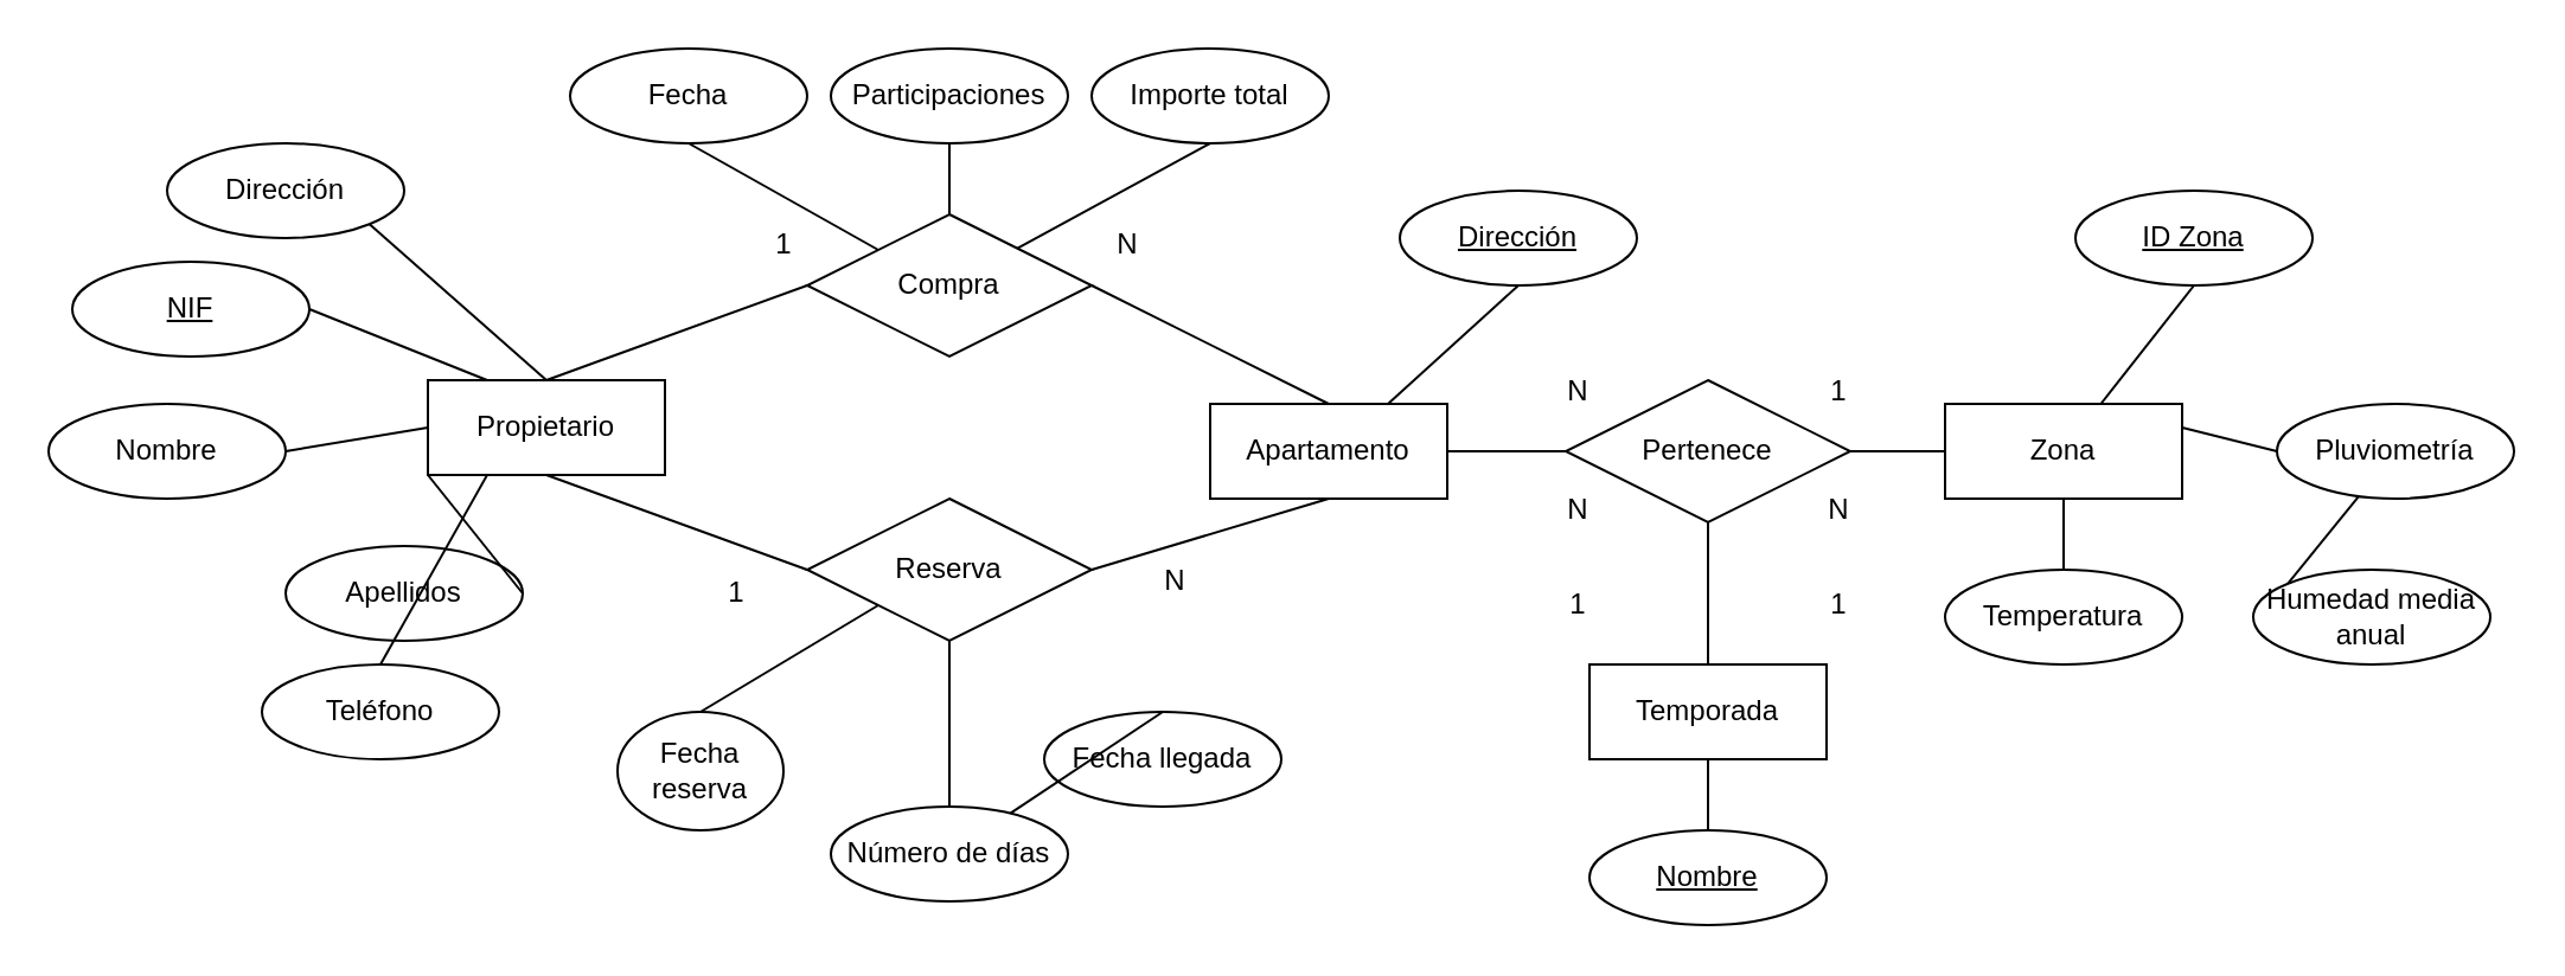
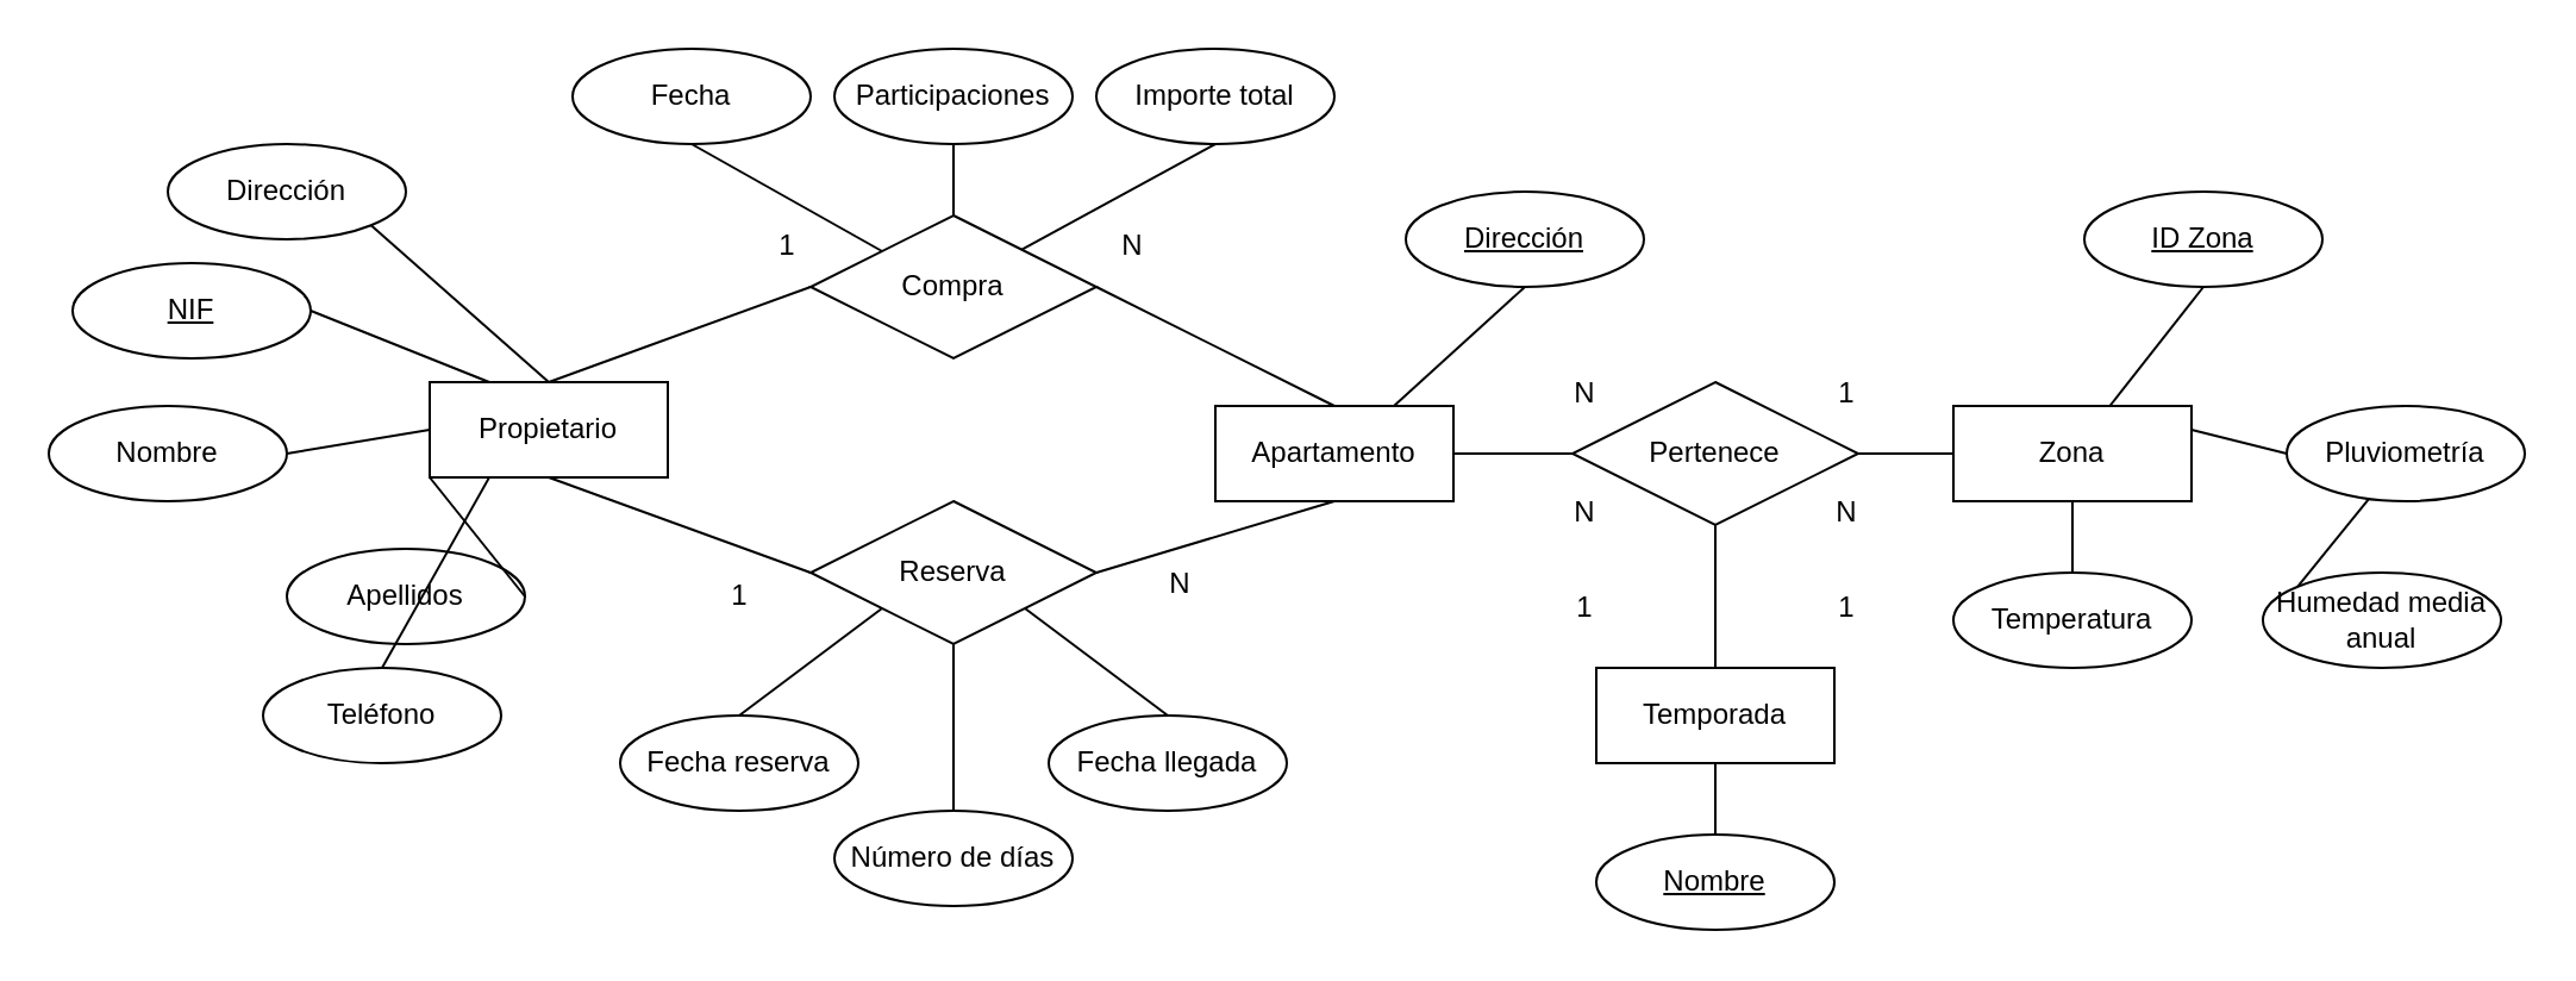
  <mxCell id="0" />
  <mxCell id="1" parent="0" />
  <mxCell id="2" value="Apartamento" style="whiteSpace=wrap;html=1;align=center;" vertex="1" parent="1"><mxGeometry x="510" y="170" width="100" height="40" as="geometry" /></mxCell>
  <mxCell id="3" value="Zona" style="whiteSpace=wrap;html=1;align=center;" vertex="1" parent="1"><mxGeometry x="820" y="170" width="100" height="40" as="geometry" /></mxCell>
  <mxCell id="4" value="Propietario" style="whiteSpace=wrap;html=1;align=center;" vertex="1" parent="1"><mxGeometry x="180" y="160" width="100" height="40" as="geometry" /></mxCell>
  <mxCell id="5" value="Compra" style="shape=rhombus;perimeter=rhombusPerimeter;whiteSpace=wrap;html=1;align=center;" vertex="1" parent="1"><mxGeometry x="340" y="90" width="120" height="60" as="geometry" /></mxCell>
  <mxCell id="6" value="Fecha" style="ellipse;whiteSpace=wrap;html=1;align=center;" vertex="1" parent="1"><mxGeometry x="240" y="20" width="100" height="40" as="geometry" /></mxCell>
  <mxCell id="7" value="Importe total" style="ellipse;whiteSpace=wrap;html=1;align=center;" vertex="1" parent="1"><mxGeometry x="460" y="20" width="100" height="40" as="geometry" /></mxCell>
  <mxCell id="8" value="Reserva" style="shape=rhombus;perimeter=rhombusPerimeter;whiteSpace=wrap;html=1;align=center;" vertex="1" parent="1"><mxGeometry x="340" y="210" width="120" height="60" as="geometry" /></mxCell>
- <mxCell id="9" value="Fecha reserva" style="ellipse;whiteSpace=wrap;html=1;align=center;" vertex="1" parent="1"><mxGeometry x="260" y="300" width="70" height="50" as="geometry" /></mxCell>
+ <mxCell id="9" value="Fecha reserva" style="ellipse;whiteSpace=wrap;html=1;align=center;" vertex="1" parent="1"><mxGeometry x="260" y="300" width="100" height="40" as="geometry" /></mxCell>
  <mxCell id="10" value="Fecha llegada" style="ellipse;whiteSpace=wrap;html=1;align=center;" vertex="1" parent="1"><mxGeometry x="440" y="300" width="100" height="40" as="geometry" /></mxCell>
  <mxCell id="11" value="Número de días" style="ellipse;whiteSpace=wrap;html=1;align=center;" vertex="1" parent="1"><mxGeometry x="350" y="340" width="100" height="40" as="geometry" /></mxCell>
  <mxCell id="12" value="Pertenece" style="shape=rhombus;perimeter=rhombusPerimeter;whiteSpace=wrap;html=1;align=center;" vertex="1" parent="1"><mxGeometry x="660" y="160" width="120" height="60" as="geometry" /></mxCell>
  <mxCell id="13" value="Temporada" style="whiteSpace=wrap;html=1;align=center;" vertex="1" parent="1"><mxGeometry x="670" y="280" width="100" height="40" as="geometry" /></mxCell>
  <mxCell id="14" value="" style="endArrow=none;html=1;rounded=0;entryX=0.5;entryY=0;entryDx=0;entryDy=0;exitX=0;exitY=0.5;exitDx=0;exitDy=0;" edge="1" parent="1" source="5" target="4"><mxGeometry width="50" height="50" relative="1" as="geometry"><mxPoint x="550" y="340" as="sourcePoint" /><mxPoint x="600" y="290" as="targetPoint" /></mxGeometry></mxCell>
  <mxCell id="15" value="" style="endArrow=none;html=1;rounded=0;entryX=0.5;entryY=1;entryDx=0;entryDy=0;exitX=0;exitY=0.5;exitDx=0;exitDy=0;" edge="1" parent="1" source="8" target="4"><mxGeometry width="50" height="50" relative="1" as="geometry"><mxPoint x="550" y="340" as="sourcePoint" /><mxPoint x="600" y="290" as="targetPoint" /></mxGeometry></mxCell>
  <mxCell id="16" value="" style="endArrow=none;html=1;rounded=0;entryX=1;entryY=0.5;entryDx=0;entryDy=0;exitX=0.5;exitY=1;exitDx=0;exitDy=0;" edge="1" parent="1" source="2" target="8"><mxGeometry width="50" height="50" relative="1" as="geometry"><mxPoint x="550" y="340" as="sourcePoint" /><mxPoint x="600" y="290" as="targetPoint" /></mxGeometry></mxCell>
  <mxCell id="17" value="" style="endArrow=none;html=1;rounded=0;entryX=1;entryY=0.5;entryDx=0;entryDy=0;exitX=0.5;exitY=0;exitDx=0;exitDy=0;" edge="1" parent="1" source="2" target="5"><mxGeometry width="50" height="50" relative="1" as="geometry"><mxPoint x="550" y="340" as="sourcePoint" /><mxPoint x="600" y="290" as="targetPoint" /></mxGeometry></mxCell>
  <mxCell id="18" value="" style="endArrow=none;html=1;rounded=0;entryX=1;entryY=0.5;entryDx=0;entryDy=0;exitX=0;exitY=0.5;exitDx=0;exitDy=0;" edge="1" parent="1" source="12" target="2"><mxGeometry width="50" height="50" relative="1" as="geometry"><mxPoint x="550" y="340" as="sourcePoint" /><mxPoint x="600" y="290" as="targetPoint" /></mxGeometry></mxCell>
  <mxCell id="19" value="" style="endArrow=none;html=1;rounded=0;entryX=1;entryY=0.5;entryDx=0;entryDy=0;exitX=0;exitY=0.5;exitDx=0;exitDy=0;" edge="1" parent="1" source="3" target="12"><mxGeometry width="50" height="50" relative="1" as="geometry"><mxPoint x="550" y="340" as="sourcePoint" /><mxPoint x="600" y="290" as="targetPoint" /></mxGeometry></mxCell>
  <mxCell id="20" value="" style="endArrow=none;html=1;rounded=0;entryX=0.5;entryY=1;entryDx=0;entryDy=0;exitX=0.5;exitY=0;exitDx=0;exitDy=0;" edge="1" parent="1" source="13" target="12"><mxGeometry width="50" height="50" relative="1" as="geometry"><mxPoint x="550" y="340" as="sourcePoint" /><mxPoint x="600" y="290" as="targetPoint" /></mxGeometry></mxCell>
  <mxCell id="21" value="" style="endArrow=none;html=1;rounded=0;entryX=0;entryY=0;entryDx=0;entryDy=0;exitX=0.5;exitY=1;exitDx=0;exitDy=0;" edge="1" parent="1" source="6" target="5"><mxGeometry width="50" height="50" relative="1" as="geometry"><mxPoint x="550" y="340" as="sourcePoint" /><mxPoint x="600" y="290" as="targetPoint" /></mxGeometry></mxCell>
  <mxCell id="22" value="" style="endArrow=none;html=1;rounded=0;entryX=0.5;entryY=1;entryDx=0;entryDy=0;" edge="1" parent="1" source="5" target="7"><mxGeometry width="50" height="50" relative="1" as="geometry"><mxPoint x="550" y="230" as="sourcePoint" /><mxPoint x="600" y="180" as="targetPoint" /></mxGeometry></mxCell>
  <mxCell id="23" value="" style="endArrow=none;html=1;rounded=0;entryX=0;entryY=1;entryDx=0;entryDy=0;exitX=0.5;exitY=0;exitDx=0;exitDy=0;" edge="1" parent="1" source="9" target="8"><mxGeometry width="50" height="50" relative="1" as="geometry"><mxPoint x="550" y="230" as="sourcePoint" /><mxPoint x="600" y="180" as="targetPoint" /></mxGeometry></mxCell>
  <mxCell id="24" value="" style="endArrow=none;html=1;rounded=0;entryX=0.5;entryY=1;entryDx=0;entryDy=0;exitX=0.5;exitY=0;exitDx=0;exitDy=0;" edge="1" parent="1" source="11" target="8"><mxGeometry width="50" height="50" relative="1" as="geometry"><mxPoint x="550" y="230" as="sourcePoint" /><mxPoint x="600" y="180" as="targetPoint" /></mxGeometry></mxCell>
- <mxCell id="25" value="" style="endArrow=none;html=1;rounded=0;exitX=0.5;exitY=0;exitDx=0;exitDy=0;" edge="1" parent="1" source="10" target="11"><mxGeometry width="50" height="50" relative="1" as="geometry"><mxPoint x="550" y="230" as="sourcePoint" /><mxPoint x="600" y="180" as="targetPoint" /></mxGeometry></mxCell>
+ <mxCell id="25" value="" style="endArrow=none;html=1;rounded=0;entryX=1;entryY=1;entryDx=0;entryDy=0;exitX=0.5;exitY=0;exitDx=0;exitDy=0;" edge="1" parent="1" source="10" target="8"><mxGeometry width="50" height="50" relative="1" as="geometry"><mxPoint x="550" y="230" as="sourcePoint" /><mxPoint x="600" y="180" as="targetPoint" /></mxGeometry></mxCell>
  <mxCell id="26" value="NIF" style="ellipse;whiteSpace=wrap;html=1;align=center;fontStyle=4;" vertex="1" parent="1"><mxGeometry x="30" y="110" width="100" height="40" as="geometry" /></mxCell>
  <mxCell id="27" value="Apellidos" style="ellipse;whiteSpace=wrap;html=1;align=center;" vertex="1" parent="1"><mxGeometry x="120" y="230" width="100" height="40" as="geometry" /></mxCell>
  <mxCell id="28" value="Dirección" style="ellipse;whiteSpace=wrap;html=1;align=center;" vertex="1" parent="1"><mxGeometry x="70" y="60" width="100" height="40" as="geometry" /></mxCell>
  <mxCell id="29" value="Nombre" style="ellipse;whiteSpace=wrap;html=1;align=center;" vertex="1" parent="1"><mxGeometry x="20" y="170" width="100" height="40" as="geometry" /></mxCell>
  <mxCell id="30" value="Teléfono" style="ellipse;whiteSpace=wrap;html=1;align=center;" vertex="1" parent="1"><mxGeometry x="110" y="280" width="100" height="40" as="geometry" /></mxCell>
  <mxCell id="31" value="" style="endArrow=none;html=1;rounded=0;entryX=0.5;entryY=0;entryDx=0;entryDy=0;exitX=1;exitY=1;exitDx=0;exitDy=0;" edge="1" parent="1" source="28" target="4"><mxGeometry width="50" height="50" relative="1" as="geometry"><mxPoint x="500" y="230" as="sourcePoint" /><mxPoint x="550" y="180" as="targetPoint" /></mxGeometry></mxCell>
  <mxCell id="32" value="" style="endArrow=none;html=1;rounded=0;entryX=0.25;entryY=0;entryDx=0;entryDy=0;exitX=1;exitY=0.5;exitDx=0;exitDy=0;" edge="1" parent="1" source="26" target="4"><mxGeometry width="50" height="50" relative="1" as="geometry"><mxPoint x="500" y="230" as="sourcePoint" /><mxPoint x="550" y="180" as="targetPoint" /></mxGeometry></mxCell>
  <mxCell id="33" value="" style="endArrow=none;html=1;rounded=0;entryX=0;entryY=0.5;entryDx=0;entryDy=0;exitX=1;exitY=0.5;exitDx=0;exitDy=0;" edge="1" parent="1" source="29" target="4"><mxGeometry width="50" height="50" relative="1" as="geometry"><mxPoint x="500" y="230" as="sourcePoint" /><mxPoint x="550" y="180" as="targetPoint" /></mxGeometry></mxCell>
  <mxCell id="34" value="" style="endArrow=none;html=1;rounded=0;entryX=0;entryY=1;entryDx=0;entryDy=0;exitX=1;exitY=0.5;exitDx=0;exitDy=0;" edge="1" parent="1" source="27" target="4"><mxGeometry width="50" height="50" relative="1" as="geometry"><mxPoint x="500" y="230" as="sourcePoint" /><mxPoint x="550" y="180" as="targetPoint" /></mxGeometry></mxCell>
  <mxCell id="35" value="" style="endArrow=none;html=1;rounded=0;entryX=0.25;entryY=1;entryDx=0;entryDy=0;exitX=0.5;exitY=0;exitDx=0;exitDy=0;" edge="1" parent="1" source="30" target="4"><mxGeometry width="50" height="50" relative="1" as="geometry"><mxPoint x="500" y="230" as="sourcePoint" /><mxPoint x="550" y="180" as="targetPoint" /></mxGeometry></mxCell>
  <mxCell id="36" value="Participaciones" style="ellipse;whiteSpace=wrap;html=1;align=center;" vertex="1" parent="1"><mxGeometry x="350" y="20" width="100" height="40" as="geometry" /></mxCell>
  <mxCell id="37" value="" style="endArrow=none;html=1;rounded=0;entryX=0.5;entryY=0;entryDx=0;entryDy=0;exitX=0.5;exitY=1;exitDx=0;exitDy=0;" edge="1" parent="1" source="36" target="5"><mxGeometry width="50" height="50" relative="1" as="geometry"><mxPoint x="500" y="230" as="sourcePoint" /><mxPoint x="550" y="180" as="targetPoint" /></mxGeometry></mxCell>
  <mxCell id="38" value="ID Zona" style="ellipse;whiteSpace=wrap;html=1;align=center;fontStyle=4;" vertex="1" parent="1"><mxGeometry x="875" y="80" width="100" height="40" as="geometry" /></mxCell>
  <mxCell id="39" value="Temperatura" style="ellipse;whiteSpace=wrap;html=1;align=center;" vertex="1" parent="1"><mxGeometry x="820" y="240" width="100" height="40" as="geometry" /></mxCell>
  <mxCell id="40" value="Pluviometría" style="ellipse;whiteSpace=wrap;html=1;align=center;" vertex="1" parent="1"><mxGeometry x="960" y="170" width="100" height="40" as="geometry" /></mxCell>
  <mxCell id="41" value="Humedad media anual" style="ellipse;whiteSpace=wrap;html=1;align=center;" vertex="1" parent="1"><mxGeometry x="950" y="240" width="100" height="40" as="geometry" /></mxCell>
  <mxCell id="42" value="" style="endArrow=none;html=1;rounded=0;entryX=0.5;entryY=1;entryDx=0;entryDy=0;" edge="1" parent="1" source="3" target="38"><mxGeometry width="50" height="50" relative="1" as="geometry"><mxPoint x="520" y="320" as="sourcePoint" /><mxPoint x="570" y="270" as="targetPoint" /></mxGeometry></mxCell>
  <mxCell id="43" value="" style="endArrow=none;html=1;rounded=0;entryX=0.5;entryY=1;entryDx=0;entryDy=0;" edge="1" parent="1" source="39" target="3"><mxGeometry width="50" height="50" relative="1" as="geometry"><mxPoint x="520" y="320" as="sourcePoint" /><mxPoint x="570" y="270" as="targetPoint" /></mxGeometry></mxCell>
  <mxCell id="44" value="" style="endArrow=none;html=1;rounded=0;entryX=1;entryY=0.25;entryDx=0;entryDy=0;exitX=0;exitY=0.5;exitDx=0;exitDy=0;" edge="1" parent="1" source="40" target="3"><mxGeometry width="50" height="50" relative="1" as="geometry"><mxPoint x="520" y="320" as="sourcePoint" /><mxPoint x="570" y="270" as="targetPoint" /></mxGeometry></mxCell>
  <mxCell id="45" value="" style="endArrow=none;html=1;rounded=0;exitX=0;exitY=0;exitDx=0;exitDy=0;" edge="1" parent="1" source="41" target="40"><mxGeometry width="50" height="50" relative="1" as="geometry"><mxPoint x="520" y="320" as="sourcePoint" /><mxPoint x="570" y="270" as="targetPoint" /></mxGeometry></mxCell>
  <mxCell id="46" value="Nombre" style="ellipse;whiteSpace=wrap;html=1;align=center;fontStyle=4;" vertex="1" parent="1"><mxGeometry x="670" y="350" width="100" height="40" as="geometry" /></mxCell>
  <mxCell id="47" value="" style="endArrow=none;html=1;rounded=0;entryX=0.5;entryY=1;entryDx=0;entryDy=0;exitX=0.5;exitY=0;exitDx=0;exitDy=0;" edge="1" parent="1" source="46" target="13"><mxGeometry width="50" height="50" relative="1" as="geometry"><mxPoint x="520" y="320" as="sourcePoint" /><mxPoint x="570" y="270" as="targetPoint" /></mxGeometry></mxCell>
  <mxCell id="48" value="Dirección" style="ellipse;whiteSpace=wrap;html=1;align=center;fontStyle=4;" vertex="1" parent="1"><mxGeometry x="590" y="80" width="100" height="40" as="geometry" /></mxCell>
  <mxCell id="49" value="" style="endArrow=none;html=1;rounded=0;entryX=0.5;entryY=1;entryDx=0;entryDy=0;exitX=0.75;exitY=0;exitDx=0;exitDy=0;" edge="1" parent="1" source="2" target="48"><mxGeometry width="50" height="50" relative="1" as="geometry"><mxPoint x="520" y="240" as="sourcePoint" /><mxPoint x="570" y="190" as="targetPoint" /></mxGeometry></mxCell>
  <mxCell id="50" value="1" style="text;html=1;align=center;verticalAlign=middle;resizable=0;points=[];autosize=1;strokeColor=none;fillColor=none;" vertex="1" parent="1"><mxGeometry x="315" y="88" width="30" height="30" as="geometry" /></mxCell>
  <mxCell id="51" value="N" style="text;html=1;align=center;verticalAlign=middle;resizable=0;points=[];autosize=1;strokeColor=none;fillColor=none;" vertex="1" parent="1"><mxGeometry x="460" y="88" width="30" height="30" as="geometry" /></mxCell>
  <mxCell id="52" value="1" style="text;html=1;align=center;verticalAlign=middle;resizable=0;points=[];autosize=1;strokeColor=none;fillColor=none;" vertex="1" parent="1"><mxGeometry x="295" y="235" width="30" height="30" as="geometry" /></mxCell>
  <mxCell id="53" value="N" style="text;html=1;align=center;verticalAlign=middle;resizable=0;points=[];autosize=1;strokeColor=none;fillColor=none;" vertex="1" parent="1"><mxGeometry x="480" y="230" width="30" height="30" as="geometry" /></mxCell>
  <mxCell id="54" value="N" style="text;html=1;align=center;verticalAlign=middle;resizable=0;points=[];autosize=1;strokeColor=none;fillColor=none;" vertex="1" parent="1"><mxGeometry x="650" y="150" width="30" height="30" as="geometry" /></mxCell>
  <mxCell id="55" value="1" style="text;html=1;align=center;verticalAlign=middle;resizable=0;points=[];autosize=1;strokeColor=none;fillColor=none;" vertex="1" parent="1"><mxGeometry x="760" y="150" width="30" height="30" as="geometry" /></mxCell>
  <mxCell id="56" value="1" style="text;html=1;align=center;verticalAlign=middle;resizable=0;points=[];autosize=1;strokeColor=none;fillColor=none;" vertex="1" parent="1"><mxGeometry x="650" y="240" width="30" height="30" as="geometry" /></mxCell>
  <mxCell id="57" value="N" style="text;html=1;align=center;verticalAlign=middle;resizable=0;points=[];autosize=1;strokeColor=none;fillColor=none;" vertex="1" parent="1"><mxGeometry x="650" y="200" width="30" height="30" as="geometry" /></mxCell>
  <mxCell id="58" value="N" style="text;html=1;align=center;verticalAlign=middle;resizable=0;points=[];autosize=1;strokeColor=none;fillColor=none;" vertex="1" parent="1"><mxGeometry x="760" y="200" width="30" height="30" as="geometry" /></mxCell>
  <mxCell id="59" value="1" style="text;html=1;align=center;verticalAlign=middle;resizable=0;points=[];autosize=1;strokeColor=none;fillColor=none;" vertex="1" parent="1"><mxGeometry x="760" y="240" width="30" height="30" as="geometry" /></mxCell>
